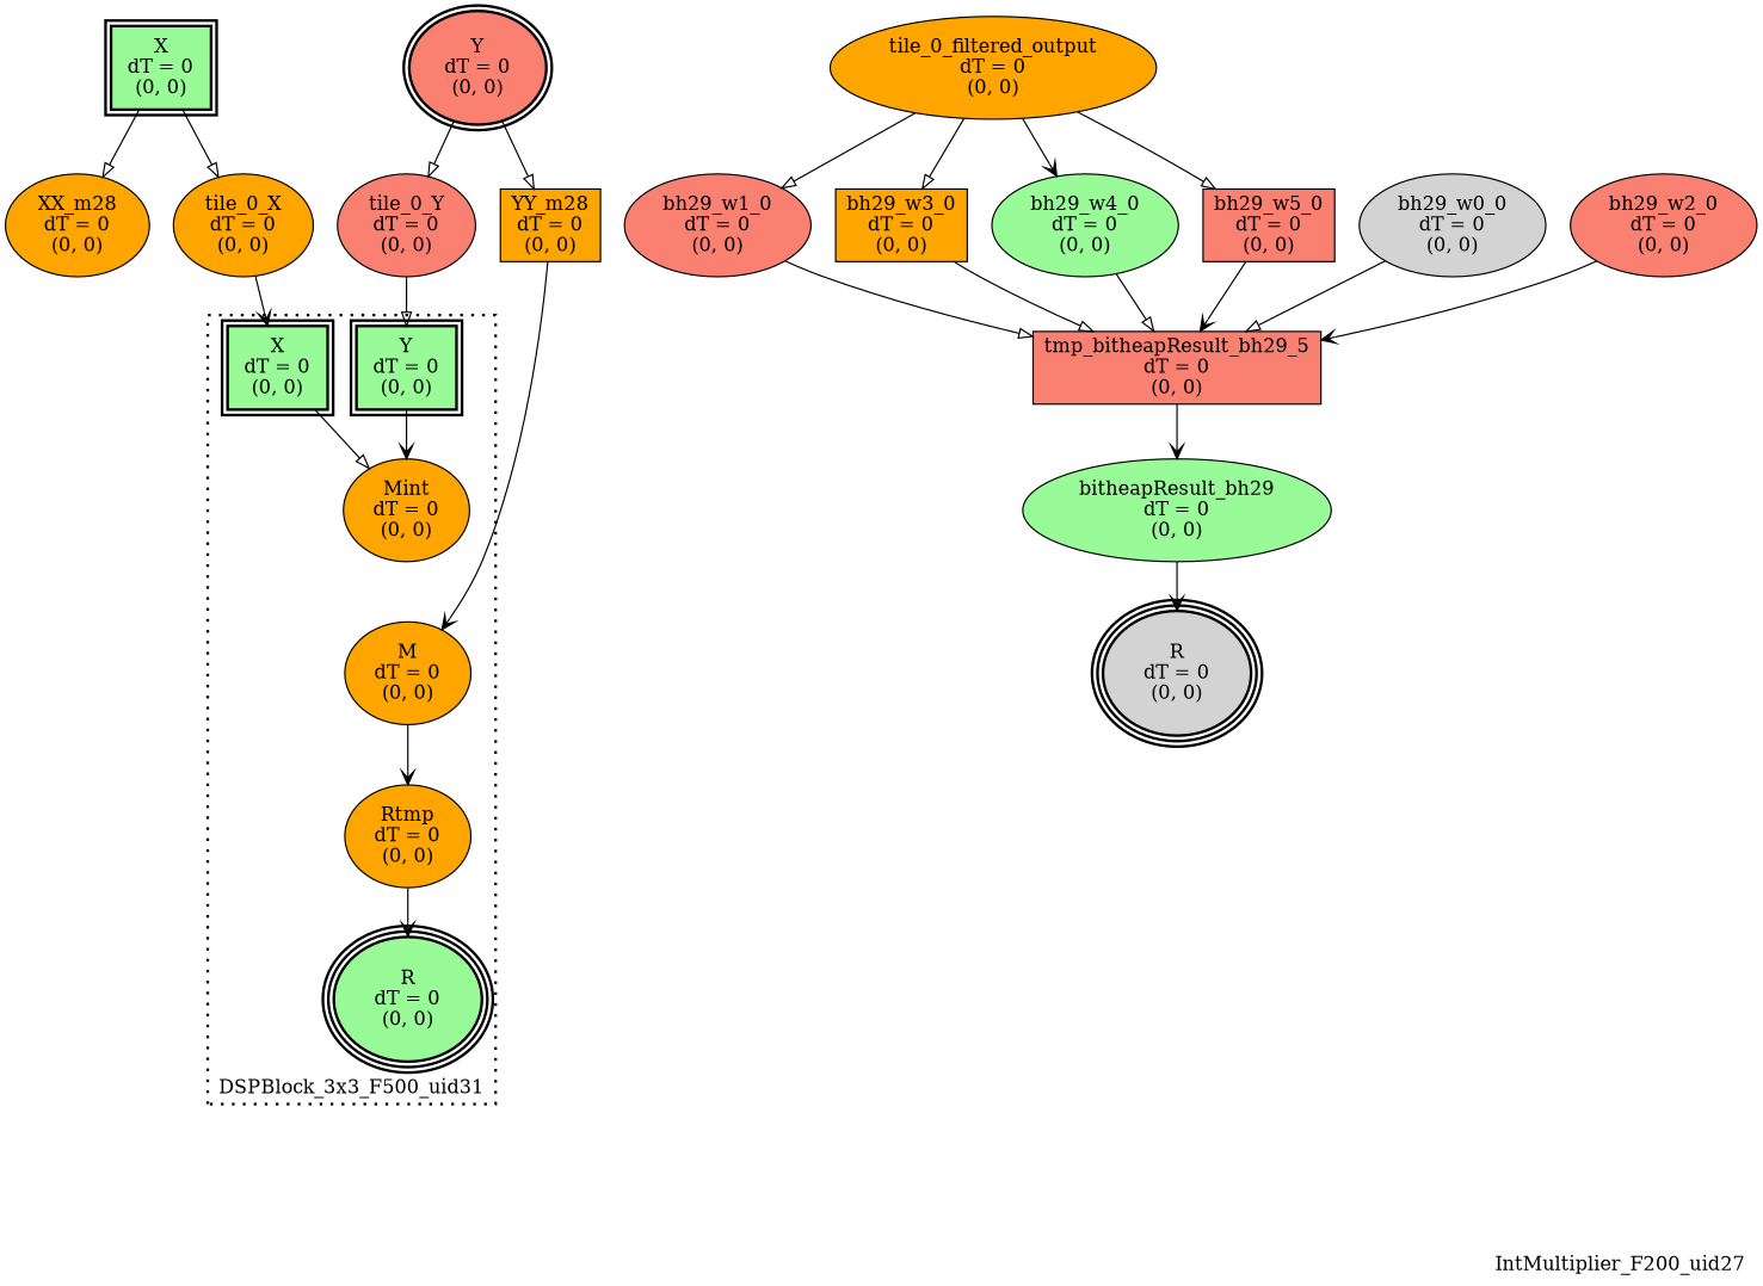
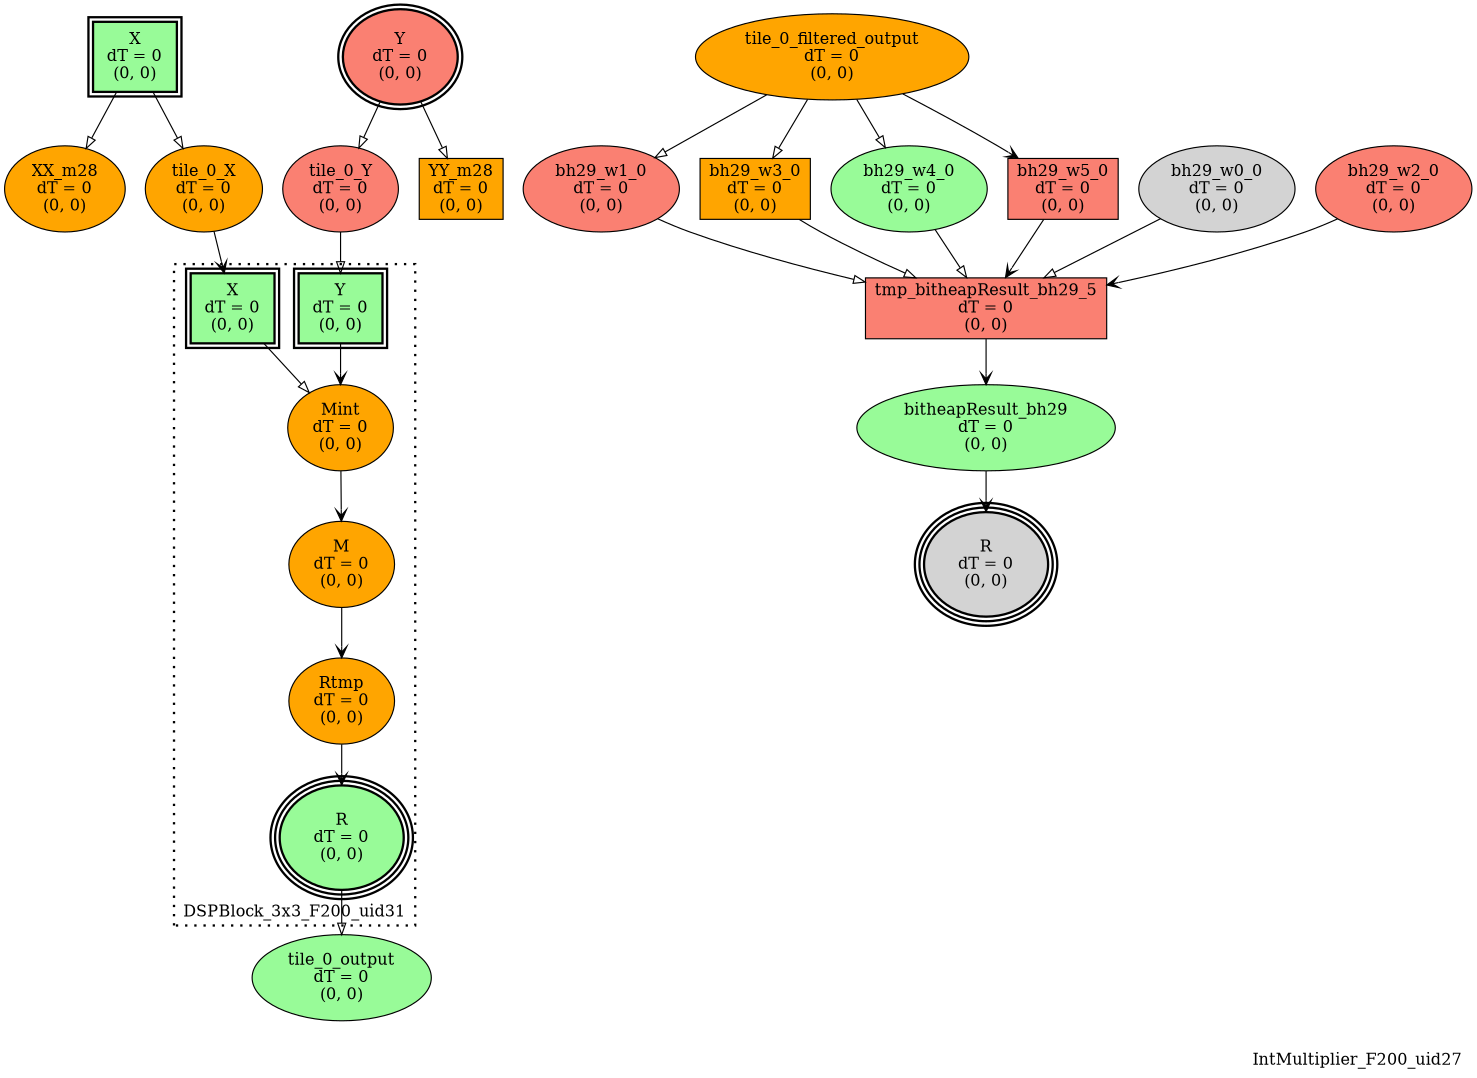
  digraph {
    label=IntMultiplier_F200_uid27
    labeljust=right
    labelloc=bottom
    nodesep=0.25
    ranksep=0.5
    node [color=black fillcolor=orange peripheries=1 shape=ellipse style=filled]
    edge [arrowhead=onormal arrowsize=1.0 arrowtail=normal color=black dir=forward]
    n1 [fillcolor=palegreen label="X\ndT = 0\n(0, 0)" peripheries=2 shape=box style="bold, filled,filled"]
    n2 [fillcolor=salmon label="Y\ndT = 0\n(0, 0)" peripheries=2 style="bold, filled,filled"]
    n3 [fillcolor=lightgrey label="R\ndT = 0\n(0, 0)" peripheries=3 style="bold, filled,filled"]
    n4 [fillcolor=palegreen label="X\ndT = 0\n(0, 0)" peripheries=2 shape=box style="bold, filled,filled"]
    n5 [fillcolor=palegreen label="Y\ndT = 0\n(0, 0)" peripheries=2 shape=box style="bold, filled,filled"]
    n6 [fillcolor=palegreen label="R\ndT = 0\n(0, 0)" peripheries=3 style="bold, filled,filled"]
    n7 [label="Mint\ndT = 0\n(0, 0)"]
    n8 [label="M\ndT = 0\n(0, 0)"]
    n9 [label="Rtmp\ndT = 0\n(0, 0)"]
    n10 [label="XX_m28\ndT = 0\n(0, 0)"]
    n11 [label="tile_0_X\ndT = 0\n(0, 0)"]
    n12 [label="YY_m28\ndT = 0\n(0, 0)" shape=box]
    n13 [fillcolor=salmon label="tile_0_Y\ndT = 0\n(0, 0)"]
+   n14 [fillcolor=palegreen label="tile_0_output\ndT = 0\n(0, 0)"]
    n15 [label="tile_0_filtered_output\ndT = 0\n(0, 0)"]
    n16 [fillcolor=salmon label="bh29_w1_0\ndT = 0\n(0, 0)"]
    n17 [label="bh29_w3_0\ndT = 0\n(0, 0)" shape=box]
    n18 [fillcolor=palegreen label="bh29_w4_0\ndT = 0\n(0, 0)"]
    n19 [fillcolor=salmon label="bh29_w5_0\ndT = 0\n(0, 0)" shape=box]
    n20 [fillcolor=lightgrey label="bh29_w0_0\ndT = 0\n(0, 0)"]
    n21 [fillcolor=salmon label="tmp_bitheapResult_bh29_5\ndT = 0\n(0, 0)" shape=box]
    n22 [fillcolor=salmon label="bh29_w2_0\ndT = 0\n(0, 0)"]
    n23 [fillcolor=palegreen label="bitheapResult_bh29\ndT = 0\n(0, 0)"]
    subgraph sub_1 {
      rank=same
      n1
      n2
    }
    subgraph sub_2 {
      rank=same
      n3
    }
    subgraph cluster_3 {
-     label=DSPBlock_3x3_F500_uid31
+     label=DSPBlock_3x3_F200_uid31
      style="bold, dotted"
      n7
      n8
      n9
      subgraph sub_4 {
        label=DSPBlock_3x3_F200_uid31
        rank=same
        style="bold, dotted"
        n4
        n5
      }
      subgraph sub_5 {
        label=DSPBlock_3x3_F200_uid31
        rank=same
        style="bold, dotted"
        n6
      }
    }
    n1 -> n10
    n1 -> n11
    n2 -> n12
    n2 -> n13
    n4 -> n7
    n5 -> n7 [arrowhead=vee]
-   n12 -> n8 [arrowhead=vee]
+   n6 -> n14
+   n7 -> n8 [arrowhead=vee]
    n8 -> n9 [arrowhead=vee]
    n9 -> n6 [arrowhead=vee]
    n11 -> n4 [arrowhead=vee]
    n13 -> n5
    n15 -> n16
    n15 -> n17
-   n15 -> n18 [arrowhead=vee]
-   n15 -> n19
+   n15 -> n18
+   n15 -> n19 [arrowhead=vee]
    n16 -> n21
    n17 -> n21
    n18 -> n21
    n19 -> n21 [arrowhead=vee]
    n20 -> n21
    n21 -> n23 [arrowhead=vee]
    n22 -> n21 [arrowhead=vee]
    n23 -> n3 [arrowhead=vee]
  }
